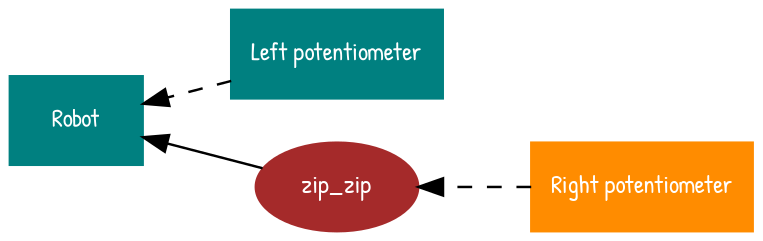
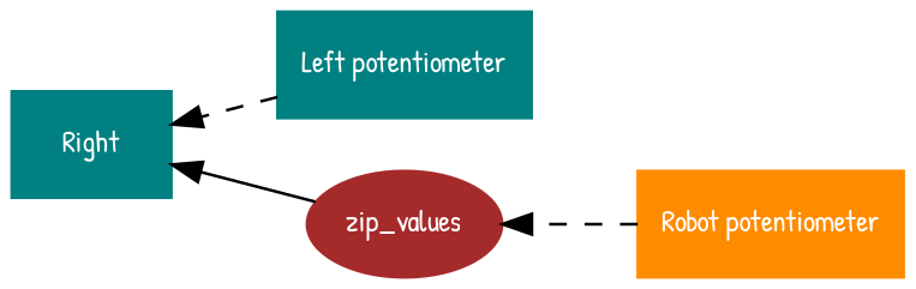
  digraph {
    fontname="Patrick Hand"
    rankdir=RL
    node [color=teal fontcolor="#ffffff" fontname="Patrick Hand" fontsize=10 shape=rect style=filled]
    edge [arrowhead=normal fontname="Patrick Hand" style=dashed]
    n1 [label="Left potentiometer"]
-   Robot
-   zip_values [color=brown shape=oval label=zip_zip]
-   n4 [color=darkorange label="Right potentiometer"]
+   Robot [label=Right]
+   zip_values [color=brown shape=oval]
+   n4 [color=darkorange label="Robot potentiometer"]
    n1 -> Robot
    zip_values -> Robot [style=solid]
    n4 -> zip_values
  }
